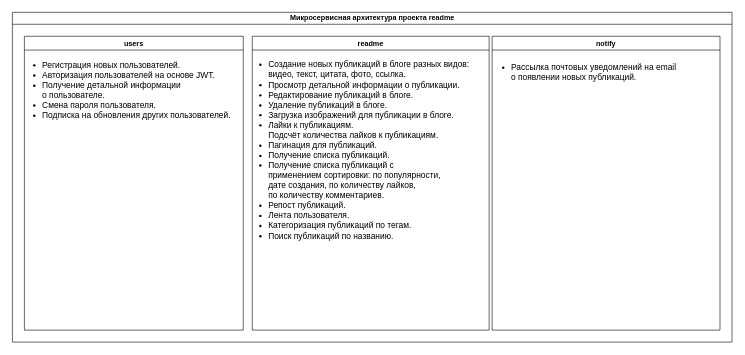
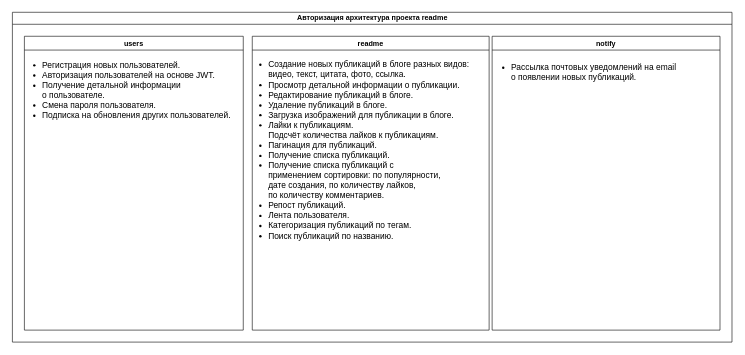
  <mxCell id="0" />
  <mxCell id="1" parent="0" />
- <mxCell id="2" value="Микросервисная архитектура проекта readme" style="swimlane;html=1;startSize=20;horizontal=1;containerType=tree;glass=0;" parent="1" vertex="1"><mxGeometry x="20" y="20" width="1200" height="550" as="geometry"><mxRectangle x="40" y="80" width="90" height="30" as="alternateBounds" /></mxGeometry></mxCell>
+ <mxCell id="2" value="Авторизация архитектура проекта readme" style="swimlane;html=1;startSize=20;horizontal=1;containerType=tree;glass=0;" parent="1" vertex="1"><mxGeometry x="20" y="20" width="1200" height="550" as="geometry"><mxRectangle x="40" y="80" width="90" height="30" as="alternateBounds" /></mxGeometry></mxCell>
  <mxCell id="3" value="users" style="swimlane;whiteSpace=wrap;html=1;" vertex="1" parent="2"><mxGeometry x="20" y="40" width="365" height="490" as="geometry"><mxRectangle x="20" y="40" width="140" height="30" as="alternateBounds" /></mxGeometry></mxCell>
  <mxCell id="4" value="&lt;ul style=&quot;font-size: 14px;&quot;&gt;&lt;li style=&quot;font-size: 14px;&quot;&gt;Регистрация новых пользователей.&lt;br style=&quot;font-size: 14px;&quot;&gt;&lt;/li&gt;&lt;li style=&quot;font-size: 14px;&quot;&gt;Авторизация пользователей на&amp;nbsp;основе JWT.&lt;br style=&quot;font-size: 14px;&quot;&gt;&lt;/li&gt;&lt;li style=&quot;font-size: 14px;&quot;&gt;Получение детальной информации &lt;br&gt;о&amp;nbsp;пользователе.&lt;br style=&quot;font-size: 14px;&quot;&gt;&lt;/li&gt;&lt;li style=&quot;font-size: 14px;&quot;&gt;Смена пароля пользователя.&lt;br style=&quot;font-size: 14px;&quot;&gt;&lt;/li&gt;&lt;li style=&quot;font-size: 14px;&quot;&gt;Подписка на&amp;nbsp;обновления других пользователей.&lt;br style=&quot;font-size: 14px;&quot;&gt;&lt;/li&gt;&lt;/ul&gt;" style="text;html=1;align=left;verticalAlign=middle;resizable=0;points=[];autosize=1;strokeColor=none;fillColor=none;spacing=2;fontSize=14;" vertex="1" parent="3"><mxGeometry x="-12.5" y="20" width="390" height="140" as="geometry" /></mxCell>
  <mxCell id="5" value="readme" style="swimlane;whiteSpace=wrap;html=1;" vertex="1" parent="2"><mxGeometry x="400" y="40" width="395" height="490" as="geometry"><mxRectangle x="20" y="40" width="140" height="30" as="alternateBounds" /></mxGeometry></mxCell>
  <mxCell id="6" value="&lt;ul style=&quot;font-size: 14px;&quot;&gt;&lt;li style=&quot;font-size: 14px;&quot;&gt;Создание новых публикаций в&amp;nbsp;блоге разных видов: &lt;br style=&quot;font-size: 14px;&quot;&gt;видео, текст, цитата, фото, ссылка.&lt;/li&gt;&lt;li style=&quot;font-size: 14px;&quot;&gt;Просмотр детальной информации о&amp;nbsp;публикации.&lt;br style=&quot;font-size: 14px;&quot;&gt;&lt;/li&gt;&lt;li style=&quot;font-size: 14px;&quot;&gt;Редактирование публикаций в&amp;nbsp;блоге.&lt;br style=&quot;font-size: 14px;&quot;&gt;&lt;/li&gt;&lt;li style=&quot;font-size: 14px;&quot;&gt;Удаление публикаций в&amp;nbsp;блоге.&lt;br style=&quot;font-size: 14px;&quot;&gt;&lt;/li&gt;&lt;li style=&quot;font-size: 14px;&quot;&gt;Загрузка изображений для публикации в&amp;nbsp;блоге.&lt;br style=&quot;font-size: 14px;&quot;&gt;&lt;/li&gt;&lt;li style=&quot;font-size: 14px;&quot;&gt;Лайки к&amp;nbsp;публикациям. &lt;br style=&quot;font-size: 14px;&quot;&gt;Подсчёт количества лайков к&amp;nbsp;публикациям.&lt;br style=&quot;font-size: 14px;&quot;&gt;&lt;/li&gt;&lt;li style=&quot;font-size: 14px;&quot;&gt;Пагинация для публикаций.&lt;br style=&quot;font-size: 14px;&quot;&gt;&lt;/li&gt;&lt;li style=&quot;font-size: 14px;&quot;&gt;Получение списка публикаций.&lt;br style=&quot;font-size: 14px;&quot;&gt;&lt;/li&gt;&lt;li style=&quot;font-size: 14px;&quot;&gt;Получение списка публикаций с&amp;nbsp;&lt;br style=&quot;font-size: 14px;&quot;&gt;применением сортировки: по&amp;nbsp;популярности, &lt;br style=&quot;font-size: 14px;&quot;&gt;дате создания, по&amp;nbsp;количеству лайков, &lt;br style=&quot;font-size: 14px;&quot;&gt;по&amp;nbsp;количеству комментариев.&lt;br style=&quot;font-size: 14px;&quot;&gt;&lt;/li&gt;&lt;li style=&quot;font-size: 14px;&quot;&gt;Репост публикаций.&lt;br style=&quot;font-size: 14px;&quot;&gt;&lt;/li&gt;&lt;li style=&quot;font-size: 14px;&quot;&gt;Лента пользователя.&lt;br style=&quot;font-size: 14px;&quot;&gt;&lt;/li&gt;&lt;li style=&quot;font-size: 14px;&quot;&gt;Категоризация публикаций по&amp;nbsp;тегам.&lt;/li&gt;&lt;li style=&quot;font-size: 14px;&quot;&gt;Поиск публикаций по&amp;nbsp;названию.&lt;br style=&quot;font-size: 14px;&quot;&gt;&lt;/li&gt;&lt;/ul&gt;" style="text;html=1;align=left;verticalAlign=middle;resizable=0;points=[];autosize=1;strokeColor=none;fillColor=none;spacing=2;fontSize=14;" vertex="1" parent="5"><mxGeometry x="-15" y="20" width="410" height="340" as="geometry" /></mxCell>
  <mxCell id="7" value="notify" style="swimlane;whiteSpace=wrap;html=1;" vertex="1" parent="2"><mxGeometry x="800" y="40" width="380" height="490" as="geometry"><mxRectangle x="20" y="40" width="140" height="30" as="alternateBounds" /></mxGeometry></mxCell>
  <mxCell id="8" value="&lt;ul style=&quot;font-size: 14px;&quot;&gt;&lt;li style=&quot;border-color: var(--border-color);&quot;&gt;Рассылка почтовых уведомлений на&amp;nbsp;email&lt;br style=&quot;border-color: var(--border-color);&quot;&gt;о&amp;nbsp;появлении новых публикаций.&lt;/li&gt;&lt;/ul&gt;" style="text;html=1;align=left;verticalAlign=middle;resizable=0;points=[];autosize=1;strokeColor=none;fillColor=none;spacing=2;fontSize=14;labelPosition=center;verticalLabelPosition=middle;" vertex="1" parent="7"><mxGeometry x="-10" y="20" width="340" height="80" as="geometry" /></mxCell>
